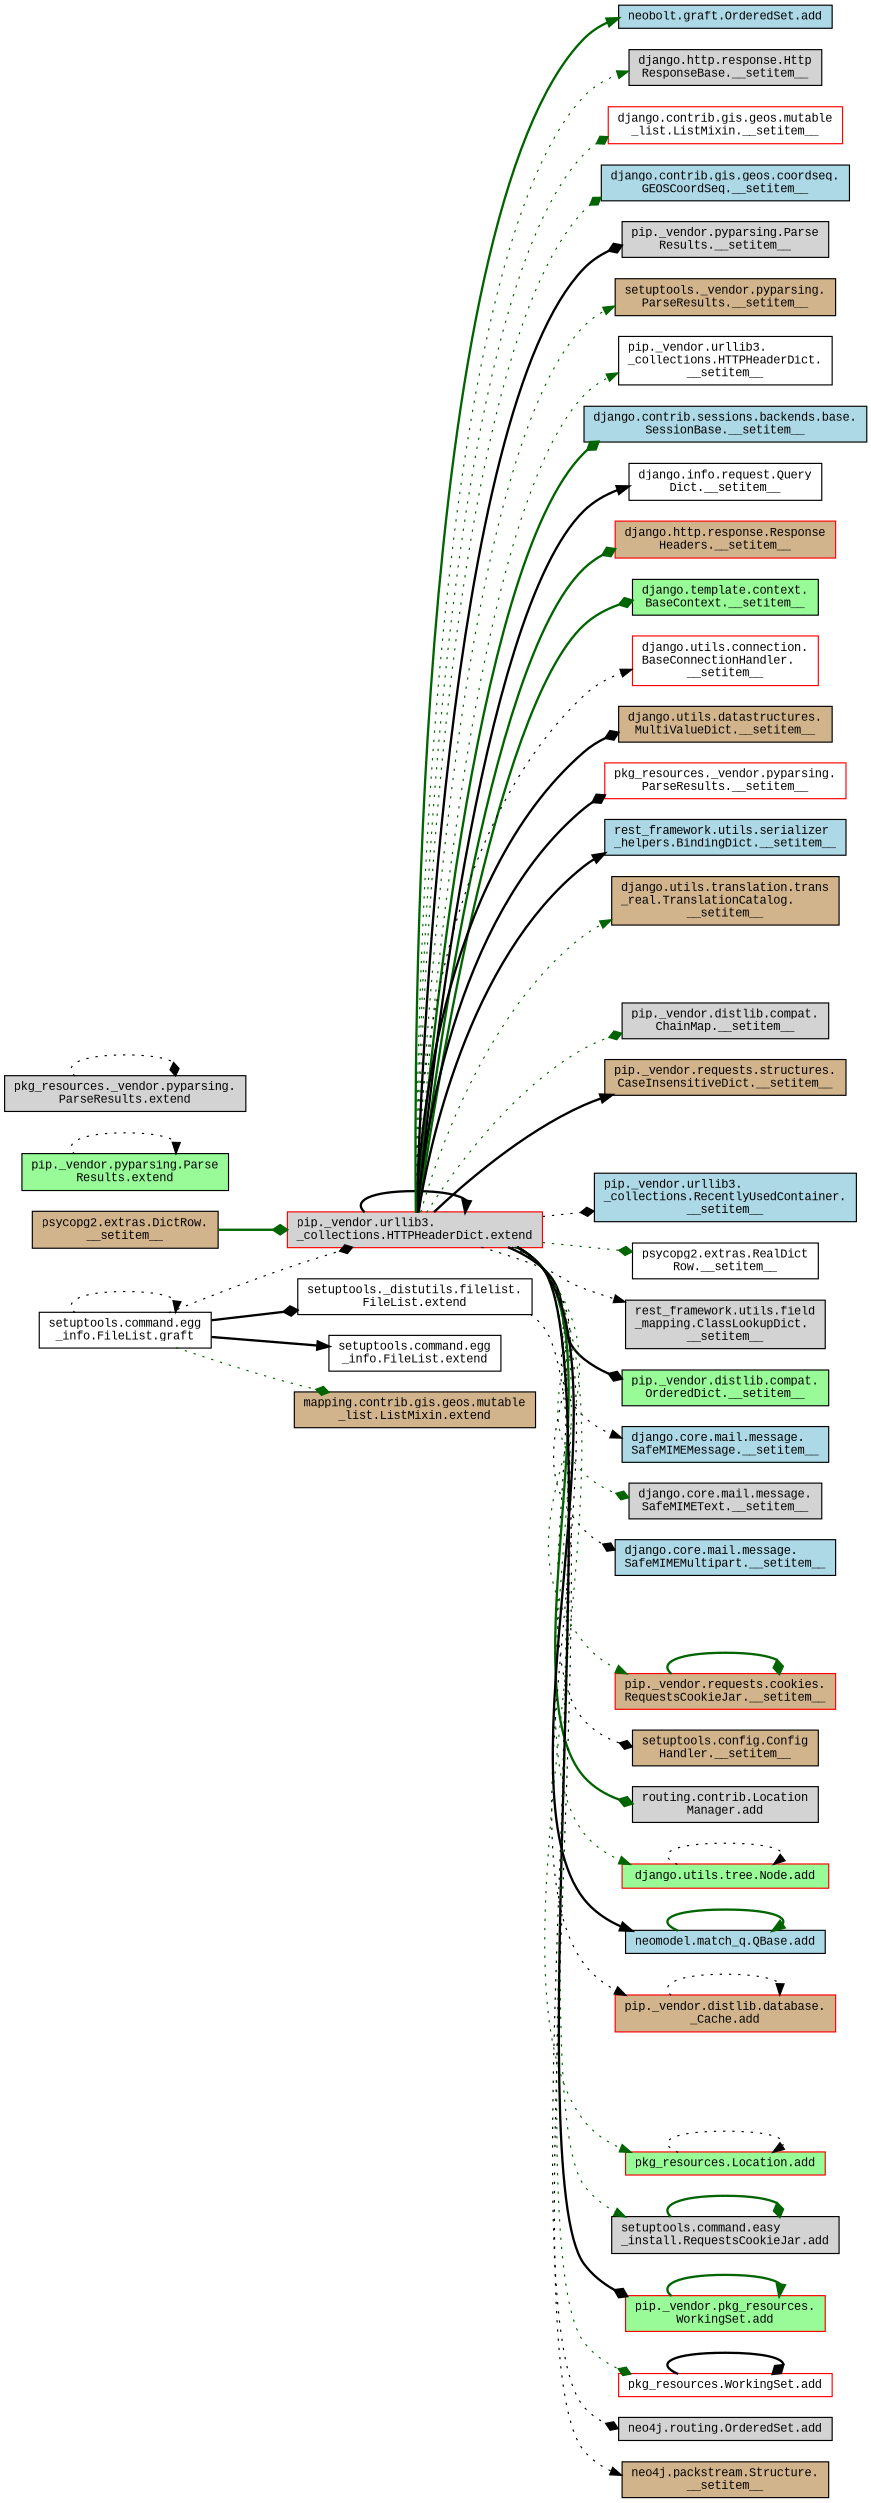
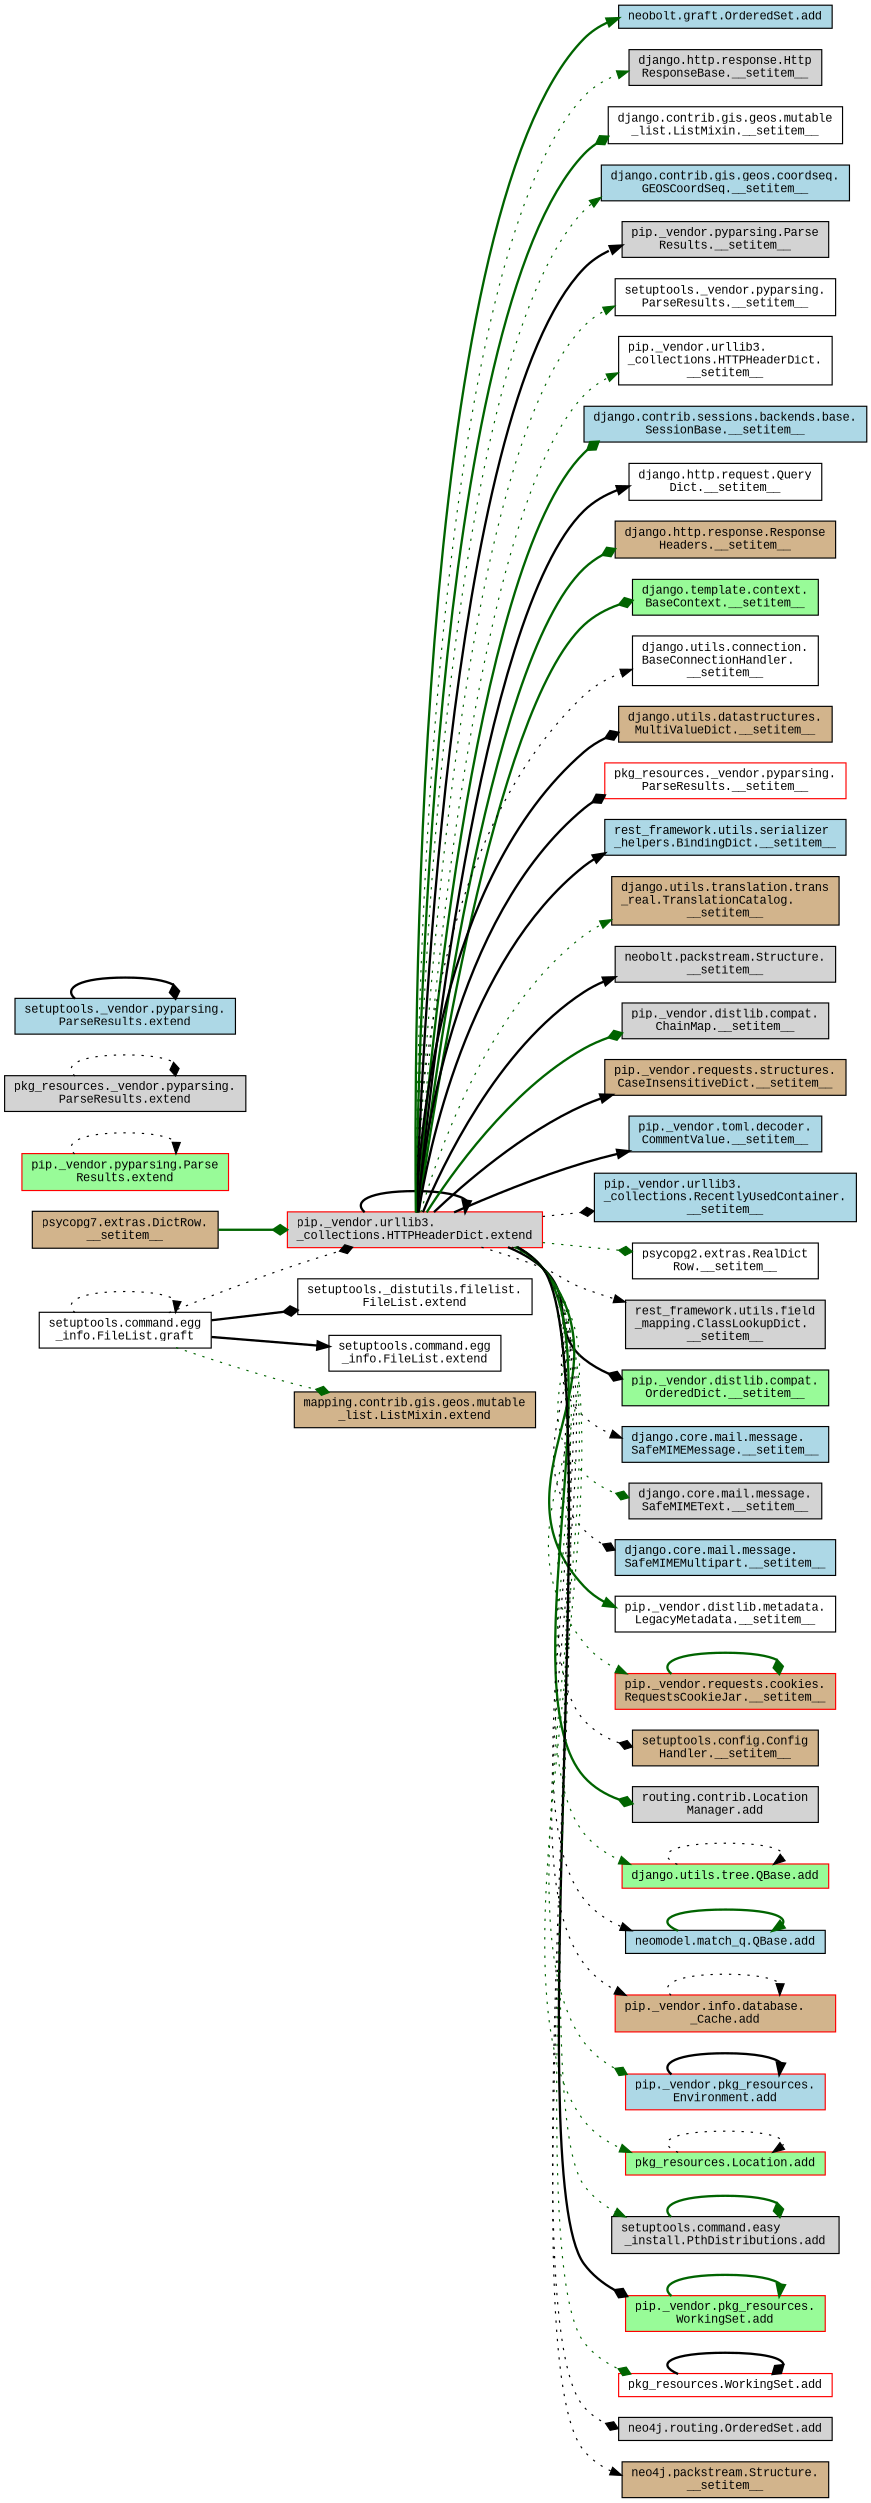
  digraph {
    fontname="Liberation Mono"
    rankdir=LR
    node [color=black fillcolor=white fontname="Liberation Mono" fontsize=10 shape=record style=filled]
    edge [arrowhead=normal color=black fontname="Liberation Mono" fontsize=10 labelfontname=Helvetica labelfontsize=10 style=dotted]
    n1 [fontcolor=black height=0.2 label="setuptools.command.egg\l_info.FileList.graft" width=0.4]
    n2 [color=red fillcolor=lightgrey height=0.2 label="pip._vendor.urllib3.\l_collections.HTTPHeaderDict.extend" width=0.4]
    n3 [height=0.2 label="setuptools._distutils.filelist.\lFileList.extend" width=0.4]
    n4 [fillcolor=tan height=0.2 label="mapping.contrib.gis.geos.mutable\l_list.ListMixin.extend" width=0.4]
    n5 [height=0.2 label="setuptools.command.egg\l_info.FileList.extend" width=0.4]
    n6 [fillcolor=lightgrey height=0.2 label="django.http.response.Http\lResponseBase.__setitem__" width=0.4]
-   n7 [color=red height=0.2 label="django.contrib.gis.geos.mutable\l_list.ListMixin.__setitem__" width=0.4]
+   n7 [height=0.2 label="django.contrib.gis.geos.mutable\l_list.ListMixin.__setitem__" width=0.4]
    n8 [fillcolor=lightblue height=0.2 label="django.contrib.gis.geos.coordseq.\lGEOSCoordSeq.__setitem__" width=0.4]
    n9 [fillcolor=lightgrey height=0.2 label="pip._vendor.pyparsing.Parse\lResults.__setitem__" width=0.4]
-   n10 [fillcolor=tan height=0.2 label="setuptools._vendor.pyparsing.\lParseResults.__setitem__" width=0.4]
+   n10 [height=0.2 label="setuptools._vendor.pyparsing.\lParseResults.__setitem__" width=0.4]
    n11 [height=0.2 label="pip._vendor.urllib3.\l_collections.HTTPHeaderDict.\l__setitem__" width=0.4]
    n12 [fillcolor=lightblue height=0.2 label="django.contrib.sessions.backends.base.\lSessionBase.__setitem__" width=0.4]
-   n13 [height=0.2 label="django.info.request.Query\lDict.__setitem__" width=0.4]
-   n14 [color=red fillcolor=tan height=0.2 label="django.http.response.Response\lHeaders.__setitem__" width=0.4]
+   n13 [height=0.2 label="django.http.request.Query\lDict.__setitem__" width=0.4]
+   n14 [fillcolor=tan height=0.2 label="django.http.response.Response\lHeaders.__setitem__" width=0.4]
    n15 [fillcolor=palegreen height=0.2 label="django.template.context.\lBaseContext.__setitem__" width=0.4]
-   n16 [color=red height=0.2 label="django.utils.connection.\lBaseConnectionHandler.\l__setitem__" width=0.4]
+   n16 [height=0.2 label="django.utils.connection.\lBaseConnectionHandler.\l__setitem__" width=0.4]
    n17 [fillcolor=tan height=0.2 label="django.utils.datastructures.\lMultiValueDict.__setitem__" width=0.4]
    n18 [color=red height=0.2 label="pkg_resources._vendor.pyparsing.\lParseResults.__setitem__" width=0.4]
    n19 [fillcolor=lightblue height=0.2 label="rest_framework.utils.serializer\l_helpers.BindingDict.__setitem__" width=0.4]
    n20 [fillcolor=tan height=0.2 label="django.utils.translation.trans\l_real.TranslationCatalog.\l__setitem__" width=0.4]
    n21 [fillcolor=tan height=0.2 label="neo4j.packstream.Structure.\l__setitem__" width=0.4]
+   n22 [fillcolor=lightgrey height=0.2 label="neobolt.packstream.Structure.\l__setitem__" width=0.4]
    n23 [fillcolor=lightgrey height=0.2 label="pip._vendor.distlib.compat.\lChainMap.__setitem__" width=0.4]
    n24 [fillcolor=tan height=0.2 label="pip._vendor.requests.structures.\lCaseInsensitiveDict.__setitem__" width=0.4]
+   n25 [fillcolor=lightblue height=0.2 label="pip._vendor.toml.decoder.\lCommentValue.__setitem__" width=0.4]
    n26 [fillcolor=lightblue height=0.2 label="pip._vendor.urllib3.\l_collections.RecentlyUsedContainer.\l__setitem__" width=0.4]
    n27 [height=0.2 label="psycopg2.extras.RealDict\lRow.__setitem__" width=0.4]
    n28 [fillcolor=lightgrey height=0.2 label="rest_framework.utils.field\l_mapping.ClassLookupDict.\l__setitem__" width=0.4]
    n29 [fillcolor=palegreen height=0.2 label="pip._vendor.distlib.compat.\lOrderedDict.__setitem__" width=0.4]
    n30 [fillcolor=lightblue height=0.2 label="django.core.mail.message.\lSafeMIMEMessage.__setitem__" width=0.4]
    n31 [fillcolor=lightgrey height=0.2 label="django.core.mail.message.\lSafeMIMEText.__setitem__" width=0.4]
    n32 [fillcolor=lightblue height=0.2 label="django.core.mail.message.\lSafeMIMEMultipart.__setitem__" width=0.4]
+   n33 [height=0.2 label="pip._vendor.distlib.metadata.\lLegacyMetadata.__setitem__" width=0.4]
    n34 [color=red fillcolor=tan height=0.2 label="pip._vendor.requests.cookies.\lRequestsCookieJar.__setitem__" width=0.4]
    n35 [fillcolor=tan height=0.2 label="setuptools.config.Config\lHandler.__setitem__" width=0.4]
    n36 [fillcolor=lightgrey height=0.2 label="routing.contrib.Location\lManager.add" width=0.4]
-   n37 [color=red fillcolor=palegreen height=0.2 label="django.utils.tree.Node.add" width=0.4]
+   n37 [color=red fillcolor=palegreen height=0.2 label="django.utils.tree.QBase.add" width=0.4]
    n38 [fillcolor=lightblue height=0.2 label="neomodel.match_q.QBase.add" width=0.4]
-   n39 [color=red fillcolor=tan height=0.2 label="pip._vendor.distlib.database.\l_Cache.add" width=0.4]
+   n39 [color=red fillcolor=tan height=0.2 label="pip._vendor.info.database.\l_Cache.add" width=0.4]
+   n40 [color=red fillcolor=lightblue height=0.2 label="pip._vendor.pkg_resources.\lEnvironment.add" width=0.4]
    n41 [color=red fillcolor=palegreen height=0.2 label="pkg_resources.Location.add" width=0.4]
-   n42 [fillcolor=lightgrey height=0.2 label="setuptools.command.easy\l_install.RequestsCookieJar.add" width=0.4]
+   n42 [fillcolor=lightgrey height=0.2 label="setuptools.command.easy\l_install.PthDistributions.add" width=0.4]
    n43 [color=red fillcolor=palegreen height=0.2 label="pip._vendor.pkg_resources.\lWorkingSet.add" width=0.4]
    n44 [color=red height=0.2 label="pkg_resources.WorkingSet.add" width=0.4]
    n45 [fillcolor=lightgrey height=0.2 label="neo4j.routing.OrderedSet.add" width=0.4]
    n46 [fillcolor=lightblue height=0.2 label="neobolt.graft.OrderedSet.add" width=0.4]
-   n47 [fillcolor=palegreen height=0.2 label="pip._vendor.pyparsing.Parse\lResults.extend" width=0.4]
+   n47 [color=red fillcolor=palegreen height=0.2 label="pip._vendor.pyparsing.Parse\lResults.extend" width=0.4]
    n48 [fillcolor=lightgrey height=0.2 label="pkg_resources._vendor.pyparsing.\lParseResults.extend" width=0.4]
-   n50 [fillcolor=tan height=0.2 label="psycopg2.extras.DictRow.\l__setitem__" width=0.4]
+   n49 [fillcolor=lightblue height=0.2 label="setuptools._vendor.pyparsing.\lParseResults.extend" width=0.4]
+   n50 [fillcolor=tan height=0.2 label="psycopg7.extras.DictRow.\l__setitem__" width=0.4]
    n1 -> n1
    n1 -> n2 [arrowhead=diamond]
    n1 -> n3 [arrowhead=diamond style=bold]
    n1 -> n4 [arrowhead=diamond color=darkgreen]
    n1 -> n5 [style=bold]
    n2 -> n2 [style=bold]
    n2 -> n6 [color=darkgreen]
-   n2 -> n7 [arrowhead=diamond color=darkgreen]
-   n2 -> n8 [arrowhead=diamond color=darkgreen]
-   n2 -> n9 [arrowhead=diamond style=bold]
+   n2 -> n7 [arrowhead=diamond color=darkgreen style=bold]
+   n2 -> n8 [color=darkgreen]
+   n2 -> n9 [style=bold]
    n2 -> n10 [color=darkgreen]
    n2 -> n11 [color=darkgreen]
    n2 -> n12 [arrowhead=diamond color=darkgreen style=bold]
    n2 -> n13 [style=bold]
    n2 -> n14 [arrowhead=diamond color=darkgreen style=bold]
    n2 -> n15 [arrowhead=diamond color=darkgreen style=bold]
    n2 -> n16
    n2 -> n17 [arrowhead=diamond style=bold]
    n2 -> n18 [arrowhead=diamond style=bold]
    n2 -> n19 [style=bold]
    n2 -> n20 [color=darkgreen]
-   n3 -> n21
-   n2 -> n23 [arrowhead=diamond color=darkgreen]
+   n2 -> n21
+   n2 -> n22 [style=bold]
+   n2 -> n23 [arrowhead=diamond color=darkgreen style=bold]
    n2 -> n24 [style=bold]
+   n2 -> n25 [style=bold]
    n2 -> n26 [arrowhead=diamond]
    n2 -> n27 [arrowhead=diamond color=darkgreen]
    n2 -> n28
    n2 -> n29 [arrowhead=diamond style=bold]
    n2 -> n30
    n2 -> n31 [arrowhead=diamond color=darkgreen]
    n2 -> n32 [arrowhead=diamond]
+   n2 -> n33 [color=darkgreen style=bold]
    n2 -> n34 [color=darkgreen]
    n2 -> n35 [arrowhead=diamond]
    n2 -> n36 [arrowhead=diamond color=darkgreen style=bold]
    n2 -> n37 [color=darkgreen]
-   n2 -> n38 [style=bold]
+   n2 -> n38
    n2 -> n39
+   n2 -> n40 [arrowhead=diamond color=darkgreen]
    n2 -> n41 [color=darkgreen]
    n2 -> n42 [color=darkgreen]
    n2 -> n43 [arrowhead=diamond style=bold]
    n2 -> n44 [arrowhead=diamond color=darkgreen]
    n2 -> n45 [arrowhead=diamond]
    n2 -> n46 [color=darkgreen style=bold]
    n34 -> n34 [arrowhead=diamond color=darkgreen style=bold]
    n37 -> n37
    n38 -> n38 [color=darkgreen style=bold]
    n39 -> n39
+   n40 -> n40 [style=bold]
    n41 -> n41
    n42 -> n42 [arrowhead=diamond color=darkgreen style=bold]
    n43 -> n43 [color=darkgreen style=bold]
    n44 -> n44 [arrowhead=diamond style=bold]
    n47 -> n47
    n48 -> n48 [arrowhead=diamond]
+   n49 -> n49 [arrowhead=diamond style=bold]
    n50 -> n2 [arrowhead=diamond color=darkgreen style=bold]
  }
